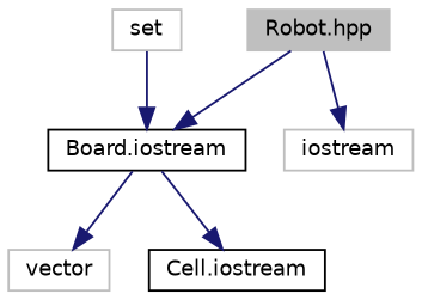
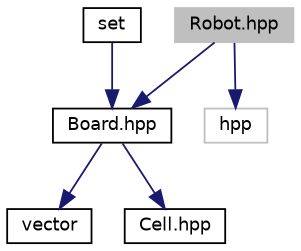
  digraph {
    node [color=grey75 fillcolor=white fontname=Helvetica fontsize=10 shape=record style=filled]
    edge [color=midnightblue fontname=Helvetica fontsize=10 labelfontname=Helvetica labelfontsize=10 style=solid]
    n1 [fillcolor=grey75 fontcolor=black height=0.2 label="Robot.hpp" width=0.4]
-   n2 [color=black height=0.2 label="Board.iostream" width=0.4]
-   n3 [height=0.2 label=iostream width=0.4]
-   n4 [height=0.2 label=vector width=0.4]
-   n5 [color=black height=0.2 label="Cell.iostream" width=0.4]
-   n6 [height=0.2 label=set width=0.4]
+   n2 [color=black height=0.2 label="Board.hpp" width=0.4]
+   n3 [height=0.2 label=hpp width=0.4]
+   n4 [color=black height=0.2 label=vector width=0.4]
+   n5 [color=black height=0.2 label="Cell.hpp" width=0.4]
+   n6 [color=black height=0.2 label=set width=0.4]
    n1 -> n2
    n1 -> n3
    n2 -> n4
    n2 -> n5
    n6 -> n2
  }
